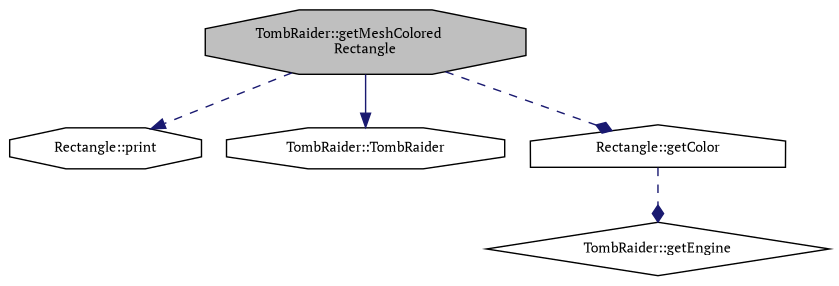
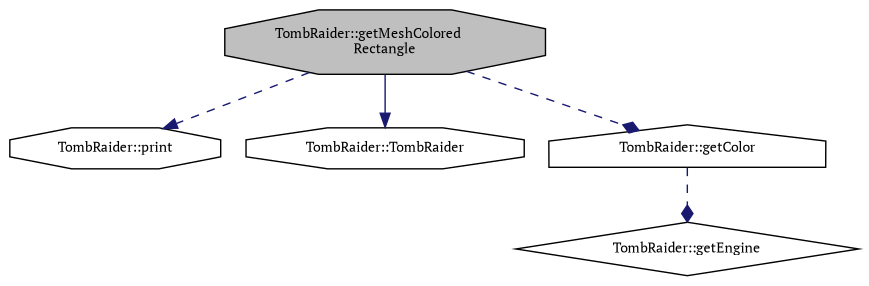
  digraph {
    fontname="PT Serif"
    rankdir=TB
    node [color=black fillcolor=white fontname="PT Serif" fontsize=10 shape=octagon style=filled]
    edge [arrowhead=normal color=midnightblue fontname="PT Serif" fontsize=10 labelfontname=Helvetica labelfontsize=10 style=dashed]
    n1 [fillcolor=grey75 fontcolor=black height=0.2 label="TombRaider::getMeshColored\lRectangle" width=0.4]
-   n2 [height=0.2 label="Rectangle::print" width=0.4]
+   n2 [height=0.2 label="TombRaider::print" width=0.4]
    n3 [height=0.2 label="TombRaider::TombRaider" width=0.4]
-   n4 [height=0.2 label="Rectangle::getColor" shape=house width=0.4]
+   n4 [height=0.2 label="TombRaider::getColor" shape=house width=0.4]
    n5 [height=0.2 label="TombRaider::getEngine" shape=diamond width=0.4]
    n1 -> n2
    n1 -> n3 [style=solid]
    n1 -> n4 [arrowhead=diamond]
    n4 -> n5 [arrowhead=diamond]
  }
